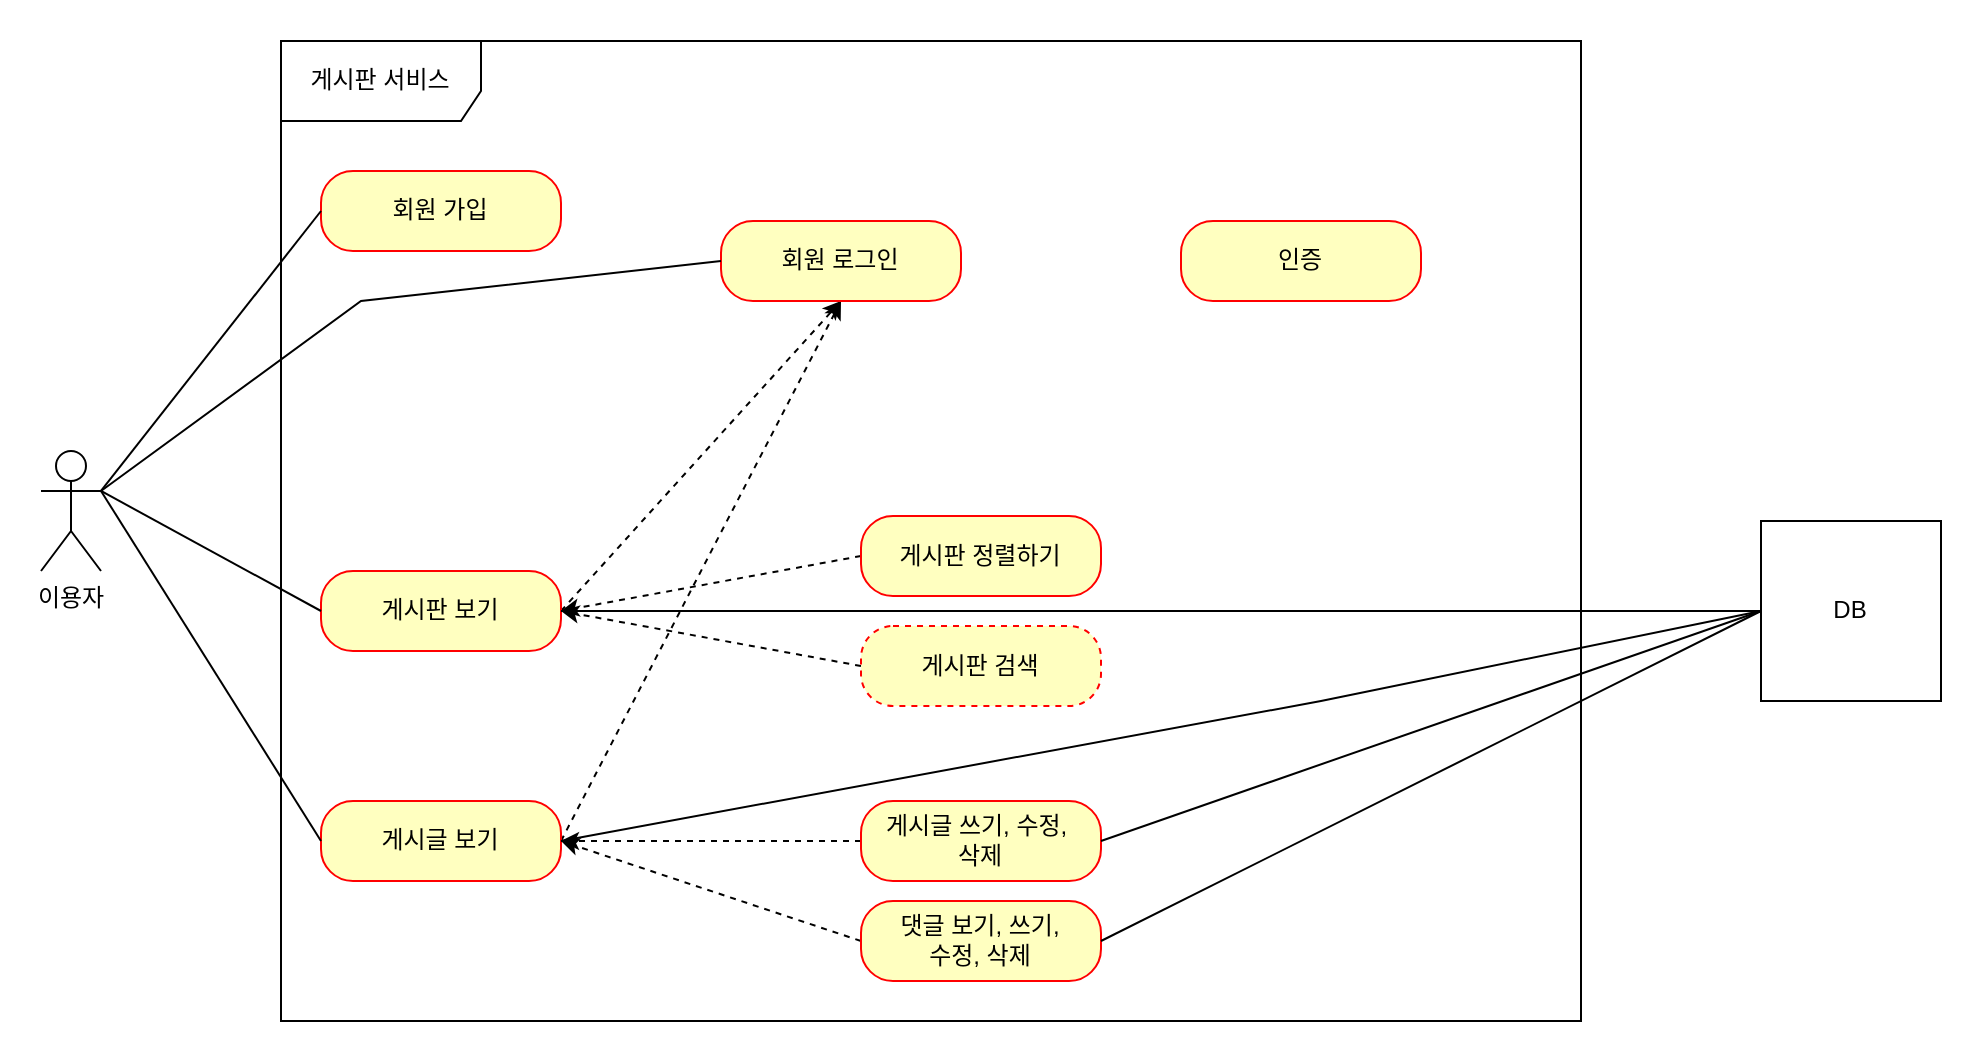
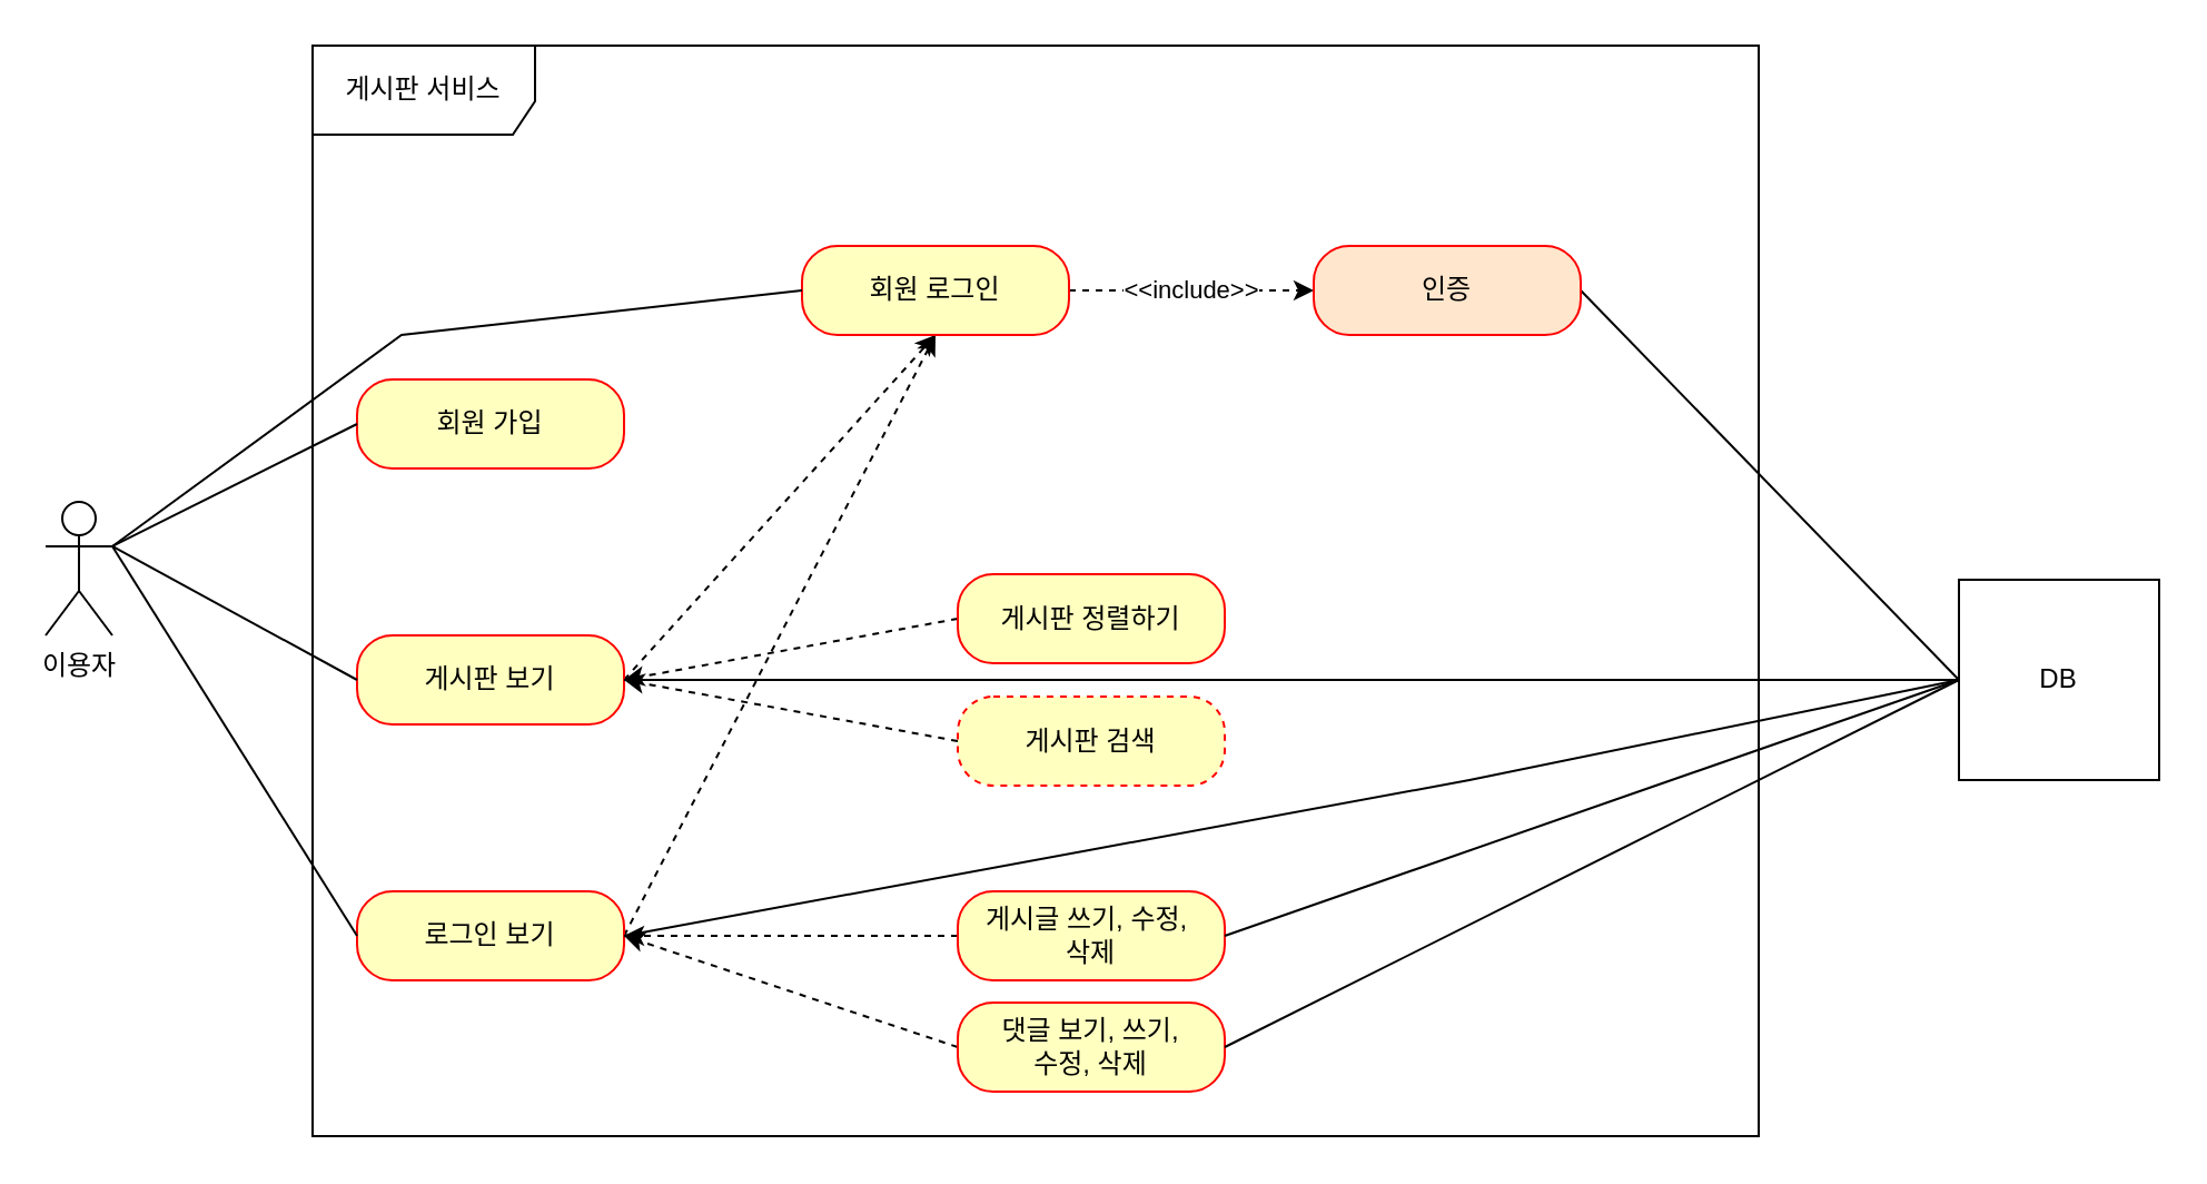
  <mxCell id="0" />
  <mxCell id="1" parent="0" />
  <mxCell id="2" value="이용자&lt;div&gt;&lt;br&gt;&lt;/div&gt;" style="shape=umlActor;verticalLabelPosition=bottom;verticalAlign=top;html=1;" vertex="1" parent="1"><mxGeometry x="20" y="225" width="30" height="60" as="geometry" /></mxCell>
  <mxCell id="3" value="게시판 서비스" style="shape=umlFrame;whiteSpace=wrap;html=1;pointerEvents=0;width=100;height=40;" vertex="1" parent="1"><mxGeometry x="140" y="20" width="650" height="490" as="geometry" /></mxCell>
- <mxCell id="4" value="회원 가입" style="rounded=1;whiteSpace=wrap;html=1;arcSize=40;fontColor=#000000;fillColor=#ffffc0;strokeColor=#ff0000;" vertex="1" parent="1"><mxGeometry x="160" y="85" width="120" height="40" as="geometry" /></mxCell>
+ <mxCell id="4" value="회원 가입" style="rounded=1;whiteSpace=wrap;html=1;arcSize=40;fontColor=#000000;fillColor=#ffffc0;strokeColor=#ff0000;" vertex="1" parent="1"><mxGeometry x="160" y="170" width="120" height="40" as="geometry" /></mxCell>
  <mxCell id="5" value="" style="rounded=0;orthogonalLoop=1;jettySize=auto;html=1;exitX=1;exitY=0.5;exitDx=0;exitDy=0;entryX=0.5;entryY=1;entryDx=0;entryDy=0;dashed=1;" edge="1" parent="1" source="6" target="10"><mxGeometry x="-0.0" relative="1" as="geometry"><mxPoint as="offset" /></mxGeometry></mxCell>
  <mxCell id="6" value="게시판 보기" style="rounded=1;whiteSpace=wrap;html=1;arcSize=40;fontColor=#000000;fillColor=#ffffc0;strokeColor=#ff0000;" vertex="1" parent="1"><mxGeometry x="160" y="285" width="120" height="40" as="geometry" /></mxCell>
  <mxCell id="7" value="" style="rounded=0;orthogonalLoop=1;jettySize=auto;html=1;exitX=1;exitY=0.5;exitDx=0;exitDy=0;entryX=0.5;entryY=1;entryDx=0;entryDy=0;dashed=1;" edge="1" parent="1" source="8" target="10"><mxGeometry relative="1" as="geometry" /></mxCell>
- <mxCell id="8" value="게시글 보기" style="rounded=1;whiteSpace=wrap;html=1;arcSize=40;fontColor=#000000;fillColor=#ffffc0;strokeColor=#ff0000;" vertex="1" parent="1"><mxGeometry x="160" y="400" width="120" height="40" as="geometry" /></mxCell>
+ <mxCell id="8" value="로그인 보기" style="rounded=1;whiteSpace=wrap;html=1;arcSize=40;fontColor=#000000;fillColor=#ffffc0;strokeColor=#ff0000;" vertex="1" parent="1"><mxGeometry x="160" y="400" width="120" height="40" as="geometry" /></mxCell>
+ <mxCell id="9" value="&amp;lt;&amp;lt;include&amp;gt;&amp;gt;" style="edgeStyle=orthogonalEdgeStyle;rounded=0;orthogonalLoop=1;jettySize=auto;html=1;exitX=1;exitY=0.5;exitDx=0;exitDy=0;entryX=0;entryY=0.5;entryDx=0;entryDy=0;dashed=1;" edge="1" parent="1" source="10" target="12"><mxGeometry relative="1" as="geometry" /></mxCell>
  <mxCell id="10" value="회원 로그인" style="rounded=1;whiteSpace=wrap;html=1;arcSize=40;fontColor=#000000;fillColor=#ffffc0;strokeColor=#ff0000;" vertex="1" parent="1"><mxGeometry x="360" y="110" width="120" height="40" as="geometry" /></mxCell>
- <mxCell id="12" value="인증" style="rounded=1;whiteSpace=wrap;html=1;arcSize=40;fontColor=#000000;fillColor=#ffffc0;strokeColor=#ff0000;" vertex="1" parent="1"><mxGeometry x="590" y="110" width="120" height="40" as="geometry" /></mxCell>
+ <mxCell id="11" style="rounded=0;orthogonalLoop=1;jettySize=auto;html=1;exitX=1;exitY=0.5;exitDx=0;exitDy=0;entryX=0;entryY=0.5;entryDx=0;entryDy=0;startArrow=none;startFill=0;endArrow=none;" edge="1" parent="1" source="12" target="25"><mxGeometry relative="1" as="geometry" /></mxCell>
+ <mxCell id="12" value="인증" style="rounded=1;whiteSpace=wrap;html=1;arcSize=40;fontColor=#000000;fillColor=#ffe6cc;strokeColor=#ff0000;" vertex="1" parent="1"><mxGeometry x="590" y="110" width="120" height="40" as="geometry" /></mxCell>
  <mxCell id="13" style="rounded=0;orthogonalLoop=1;jettySize=auto;html=1;exitX=0;exitY=0.5;exitDx=0;exitDy=0;entryX=1;entryY=0.5;entryDx=0;entryDy=0;dashed=1;" edge="1" parent="1" source="14" target="6"><mxGeometry relative="1" as="geometry" /></mxCell>
  <mxCell id="14" value="게시판 정렬하기" style="rounded=1;whiteSpace=wrap;html=1;arcSize=40;fontColor=#000000;fillColor=#ffffc0;strokeColor=#ff0000;" vertex="1" parent="1"><mxGeometry x="430" y="257.5" width="120" height="40" as="geometry" /></mxCell>
  <mxCell id="15" style="rounded=0;orthogonalLoop=1;jettySize=auto;html=1;exitX=0;exitY=0.5;exitDx=0;exitDy=0;entryX=1;entryY=0.5;entryDx=0;entryDy=0;dashed=1;" edge="1" parent="1" source="16" target="6"><mxGeometry relative="1" as="geometry" /></mxCell>
  <mxCell id="16" value="게시판 검색" style="rounded=1;whiteSpace=wrap;html=1;arcSize=40;fontColor=#000000;fillColor=#ffffc0;strokeColor=#ff0000;dashed=1;" vertex="1" parent="1"><mxGeometry x="430" y="312.5" width="120" height="40" as="geometry" /></mxCell>
  <mxCell id="17" style="rounded=0;orthogonalLoop=1;jettySize=auto;html=1;exitX=0;exitY=0.5;exitDx=0;exitDy=0;dashed=1;" edge="1" parent="1" source="18"><mxGeometry relative="1" as="geometry"><mxPoint x="280" y="420" as="targetPoint" /></mxGeometry></mxCell>
  <mxCell id="18" value="게시글 쓰기, 수정,&amp;nbsp;&lt;div&gt;삭제&lt;/div&gt;" style="rounded=1;whiteSpace=wrap;html=1;arcSize=40;fontColor=#000000;fillColor=#ffffc0;strokeColor=#ff0000;" vertex="1" parent="1"><mxGeometry x="430" y="400" width="120" height="40" as="geometry" /></mxCell>
  <mxCell id="19" style="rounded=0;orthogonalLoop=1;jettySize=auto;html=1;exitX=0;exitY=0.5;exitDx=0;exitDy=0;entryX=1;entryY=0.5;entryDx=0;entryDy=0;dashed=1;" edge="1" parent="1" source="20" target="8"><mxGeometry relative="1" as="geometry" /></mxCell>
  <mxCell id="20" value="댓글 보기, 쓰기,&lt;div&gt;수정, 삭제&lt;/div&gt;" style="rounded=1;whiteSpace=wrap;html=1;arcSize=40;fontColor=#000000;fillColor=#ffffc0;strokeColor=#ff0000;" vertex="1" parent="1"><mxGeometry x="430" y="450" width="120" height="40" as="geometry" /></mxCell>
  <mxCell id="21" style="rounded=0;orthogonalLoop=1;jettySize=auto;html=1;exitX=0;exitY=0.5;exitDx=0;exitDy=0;entryX=1;entryY=0.333;entryDx=0;entryDy=0;entryPerimeter=0;endArrow=none;startFill=0;elbow=vertical;" edge="1" parent="1" source="4" target="2"><mxGeometry relative="1" as="geometry" /></mxCell>
  <mxCell id="22" style="rounded=0;orthogonalLoop=1;jettySize=auto;html=1;exitX=0;exitY=0.5;exitDx=0;exitDy=0;entryX=1;entryY=0.333;entryDx=0;entryDy=0;entryPerimeter=0;endArrow=none;startFill=0;elbow=vertical;" edge="1" parent="1" source="10" target="2"><mxGeometry relative="1" as="geometry"><mxPoint x="170" y="200" as="sourcePoint" /><mxPoint x="70" y="200" as="targetPoint" /><Array as="points"><mxPoint x="180" y="150" /></Array></mxGeometry></mxCell>
  <mxCell id="23" style="rounded=0;orthogonalLoop=1;jettySize=auto;html=1;exitX=0;exitY=0.5;exitDx=0;exitDy=0;entryX=1;entryY=0.333;entryDx=0;entryDy=0;entryPerimeter=0;endArrow=none;startFill=0;elbow=vertical;" edge="1" parent="1" source="6" target="2"><mxGeometry relative="1" as="geometry"><mxPoint x="370" y="140" as="sourcePoint" /><mxPoint x="70" y="200" as="targetPoint" /></mxGeometry></mxCell>
  <mxCell id="24" style="rounded=0;orthogonalLoop=1;jettySize=auto;html=1;exitX=0;exitY=0.5;exitDx=0;exitDy=0;entryX=1;entryY=0.333;entryDx=0;entryDy=0;entryPerimeter=0;endArrow=none;startFill=0;elbow=vertical;" edge="1" parent="1" source="8" target="2"><mxGeometry relative="1" as="geometry"><mxPoint x="170" y="315" as="sourcePoint" /><mxPoint x="70" y="200" as="targetPoint" /></mxGeometry></mxCell>
  <mxCell id="25" value="DB" style="html=1;dropTarget=0;whiteSpace=wrap;" vertex="1" parent="1"><mxGeometry x="880" y="260" width="90" height="90" as="geometry" /></mxCell>
  <mxCell id="26" style="rounded=0;orthogonalLoop=1;jettySize=auto;html=1;exitX=1;exitY=0.5;exitDx=0;exitDy=0;entryX=0;entryY=0.5;entryDx=0;entryDy=0;startArrow=none;startFill=0;endArrow=none;" edge="1" parent="1" source="6" target="25"><mxGeometry relative="1" as="geometry"><mxPoint x="720" y="140" as="sourcePoint" /><mxPoint x="900" y="165" as="targetPoint" /></mxGeometry></mxCell>
  <mxCell id="27" style="rounded=0;orthogonalLoop=1;jettySize=auto;html=1;exitX=1;exitY=0.5;exitDx=0;exitDy=0;entryX=0;entryY=0.5;entryDx=0;entryDy=0;startArrow=none;startFill=0;endArrow=none;" edge="1" parent="1" source="8" target="25"><mxGeometry relative="1" as="geometry"><mxPoint x="290" y="315" as="sourcePoint" /><mxPoint x="890" y="315" as="targetPoint" /><Array as="points"><mxPoint x="660" y="350" /></Array></mxGeometry></mxCell>
  <mxCell id="28" style="rounded=0;orthogonalLoop=1;jettySize=auto;html=1;exitX=1;exitY=0.5;exitDx=0;exitDy=0;entryX=0;entryY=0.5;entryDx=0;entryDy=0;startArrow=none;startFill=0;endArrow=none;" edge="1" parent="1" source="18" target="25"><mxGeometry relative="1" as="geometry"><mxPoint x="290" y="430" as="sourcePoint" /><mxPoint x="890" y="315" as="targetPoint" /></mxGeometry></mxCell>
  <mxCell id="29" style="rounded=0;orthogonalLoop=1;jettySize=auto;html=1;exitX=1;exitY=0.5;exitDx=0;exitDy=0;entryX=0;entryY=0.5;entryDx=0;entryDy=0;startArrow=none;startFill=0;endArrow=none;" edge="1" parent="1" source="20" target="25"><mxGeometry relative="1" as="geometry"><mxPoint x="560" y="410" as="sourcePoint" /><mxPoint x="890" y="315" as="targetPoint" /></mxGeometry></mxCell>
